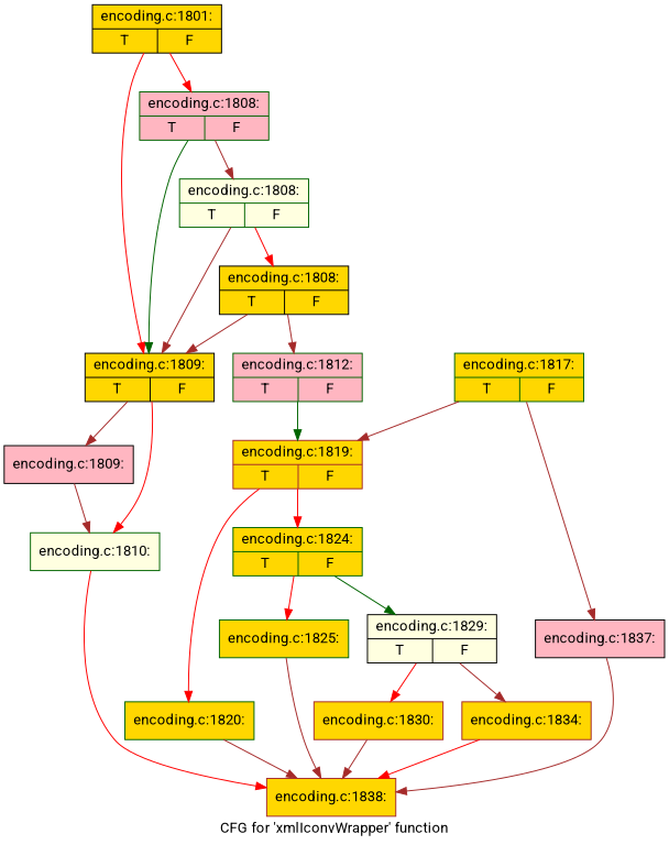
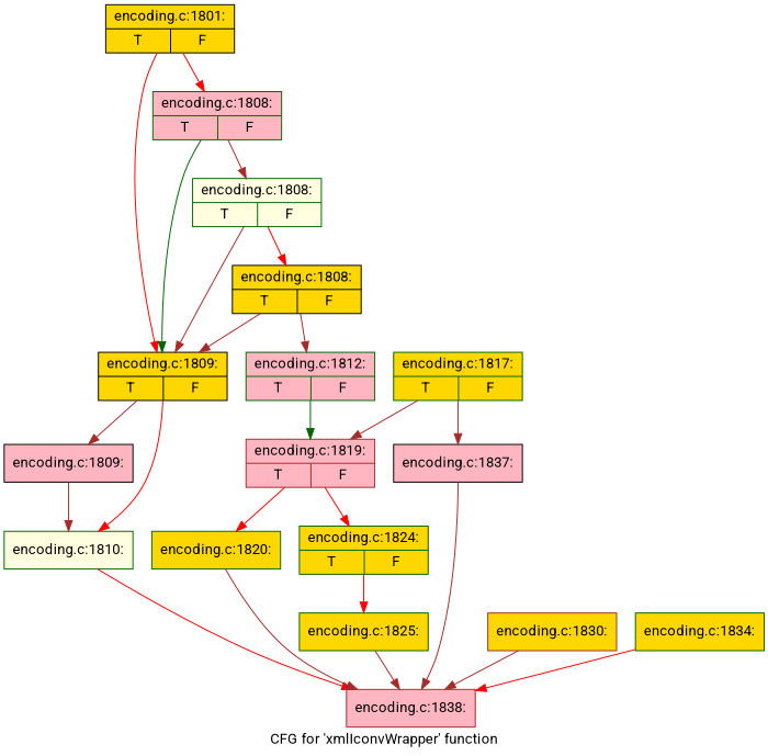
  digraph {
    fontname=Roboto
    label="CFG for 'xmlIconvWrapper' function"
    node [color=darkgreen fillcolor=gold fontname=Roboto shape=record style=filled]
    edge [color=brown fontname=Roboto]
    n1 [color=black label="{encoding.c:1801:|{<s0>T|<s1>F}}"]
    n2 [color=black label="{encoding.c:1809:|{<s0>T|<s1>F}}"]
    n3 [fillcolor=lightpink label="{encoding.c:1808:|{<s0>T|<s1>F}}"]
    n4 [color=black fillcolor=lightpink label="{encoding.c:1809:}"]
    n5 [fillcolor=lightyellow label="{encoding.c:1810:}"]
    n6 [fillcolor=lightyellow label="{encoding.c:1808:|{<s0>T|<s1>F}}"]
-   n7 [color=brown label="{encoding.c:1838:}"]
+   n7 [color=brown fillcolor=lightpink label="{encoding.c:1838:}"]
    n8 [color=black label="{encoding.c:1808:|{<s0>T|<s1>F}}"]
    n9 [fillcolor=lightpink label="{encoding.c:1812:|{<s0>T|<s1>F}}"]
-   n10 [color=brown label="{encoding.c:1819:|{<s0>T|<s1>F}}"]
+   n10 [color=brown fillcolor=lightpink label="{encoding.c:1819:|{<s0>T|<s1>F}}"]
    n11 [label="{encoding.c:1820:}"]
    n12 [label="{encoding.c:1824:|{<s0>T|<s1>F}}"]
    n13 [label="{encoding.c:1817:|{<s0>T|<s1>F}}"]
    n14 [color=black fillcolor=lightpink label="{encoding.c:1837:}"]
    n15 [label="{encoding.c:1825:}"]
-   n16 [color=black fillcolor=lightyellow label="{encoding.c:1829:|{<s0>T|<s1>F}}"]
    n17 [color=brown label="{encoding.c:1830:}"]
-   n18 [color=brown label="{encoding.c:1834:}"]
+   n18 [label="{encoding.c:1834:}"]
    n1 -> n2 [color=red]
    n1 -> n3 [color=red]
    n2 -> n4
    n2 -> n5 [color=red]
    n3 -> n2 [color=darkgreen]
    n3 -> n6
    n4 -> n5
    n5 -> n7 [color=red]
    n6 -> n2
    n6 -> n8 [color=red]
    n8 -> n2
    n8 -> n9
    n9 -> n10 [color=darkgreen]
    n10 -> n11 [color=red]
    n10 -> n12 [color=red]
    n11 -> n7
    n12 -> n15 [color=red]
-   n12 -> n16 [color=darkgreen]
    n13 -> n10
    n13 -> n14
    n14 -> n7
    n15 -> n7
-   n16 -> n17 [color=red]
-   n16 -> n18
    n17 -> n7
    n18 -> n7 [color=red]
  }
